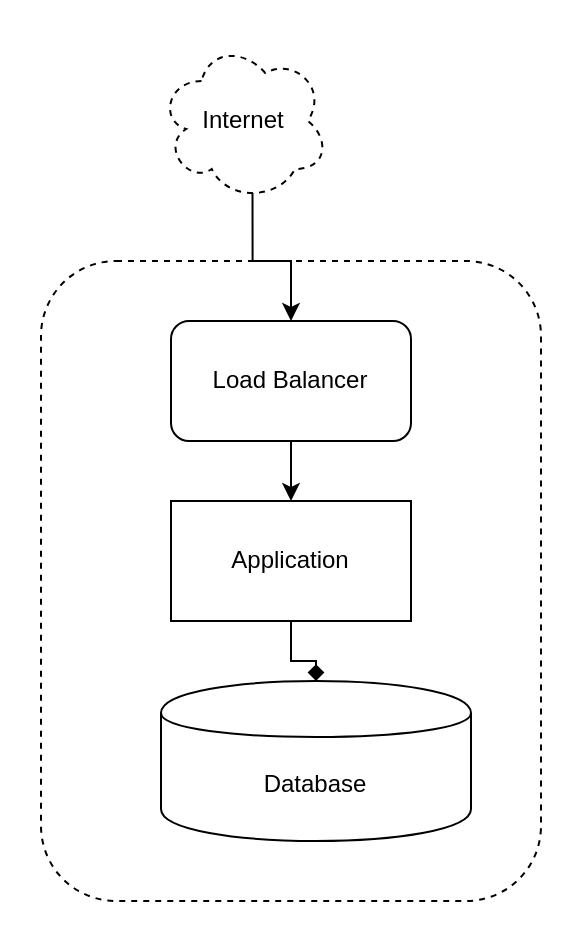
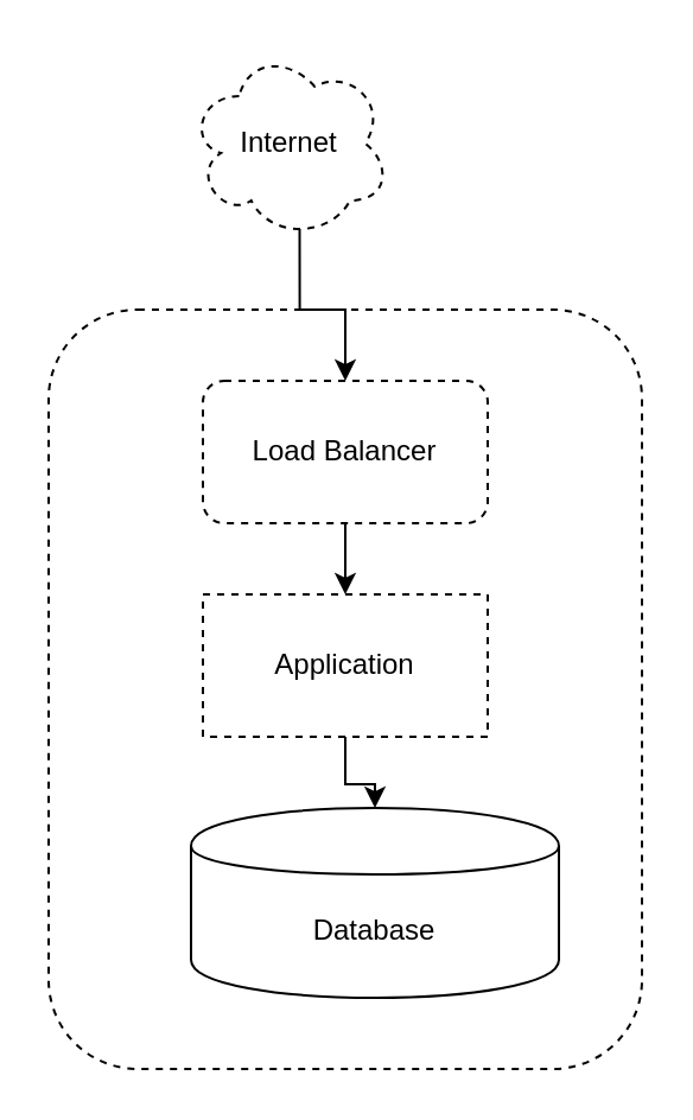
  <mxCell id="0" />
  <mxCell id="1" parent="0" />
  <mxCell id="2" value="" style="rounded=1;whiteSpace=wrap;html=1;fillColor=none;dashed=1;" vertex="1" parent="1"><mxGeometry x="20" y="130" width="250" height="320" as="geometry" /></mxCell>
  <mxCell id="3" value="Database" style="shape=cylinder;whiteSpace=wrap;html=1;boundedLbl=1;backgroundOutline=1;" vertex="1" parent="1"><mxGeometry x="80" y="340" width="155" height="80" as="geometry" /></mxCell>
- <mxCell id="4" style="edgeStyle=orthogonalEdgeStyle;rounded=0;orthogonalLoop=1;jettySize=auto;html=1;exitX=0.5;exitY=1;exitDx=0;exitDy=0;endArrow=diamond;" edge="1" parent="1" source="5" target="3"><mxGeometry relative="1" as="geometry" /></mxCell>
- <mxCell id="5" value="Application" style="rounded=0;whiteSpace=wrap;html=1;" vertex="1" parent="1"><mxGeometry x="85" y="250" width="120" height="60" as="geometry" /></mxCell>
+ <mxCell id="4" style="edgeStyle=orthogonalEdgeStyle;rounded=0;orthogonalLoop=1;jettySize=auto;html=1;exitX=0.5;exitY=1;exitDx=0;exitDy=0;" edge="1" parent="1" source="5" target="3"><mxGeometry relative="1" as="geometry" /></mxCell>
+ <mxCell id="5" value="Application" style="rounded=0;whiteSpace=wrap;html=1;dashed=1;" vertex="1" parent="1"><mxGeometry x="85" y="250" width="120" height="60" as="geometry" /></mxCell>
  <mxCell id="6" style="edgeStyle=orthogonalEdgeStyle;rounded=0;orthogonalLoop=1;jettySize=auto;html=1;exitX=0.5;exitY=1;exitDx=0;exitDy=0;entryX=0.5;entryY=0;entryDx=0;entryDy=0;" edge="1" parent="1" source="7" target="5"><mxGeometry relative="1" as="geometry" /></mxCell>
- <mxCell id="7" value="Load Balancer" style="rounded=1;whiteSpace=wrap;html=1;" vertex="1" parent="1"><mxGeometry x="85" y="160" width="120" height="60" as="geometry" /></mxCell>
+ <mxCell id="7" value="Load Balancer" style="rounded=1;whiteSpace=wrap;html=1;dashed=1;" vertex="1" parent="1"><mxGeometry x="85" y="160" width="120" height="60" as="geometry" /></mxCell>
  <mxCell id="8" style="edgeStyle=orthogonalEdgeStyle;rounded=0;orthogonalLoop=1;jettySize=auto;html=1;exitX=0.55;exitY=0.95;exitDx=0;exitDy=0;exitPerimeter=0;entryX=0.5;entryY=0;entryDx=0;entryDy=0;" edge="1" parent="1" source="9" target="7"><mxGeometry relative="1" as="geometry" /></mxCell>
  <mxCell id="9" value="Internet" style="ellipse;shape=cloud;whiteSpace=wrap;html=1;dashed=1;fillColor=none;" vertex="1" parent="1"><mxGeometry x="79" y="20" width="85" height="80" as="geometry" /></mxCell>
